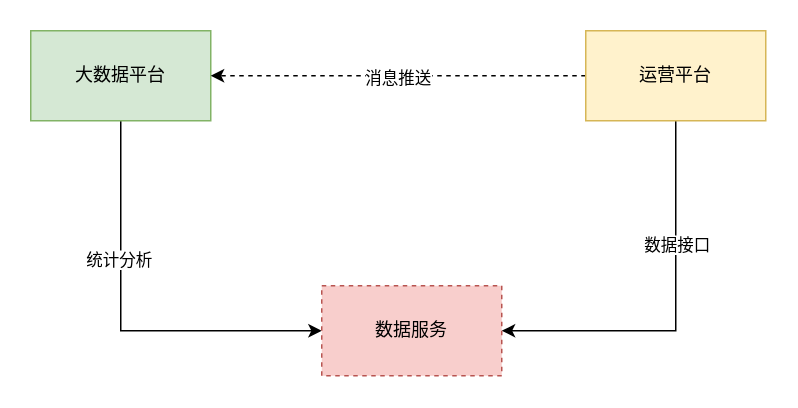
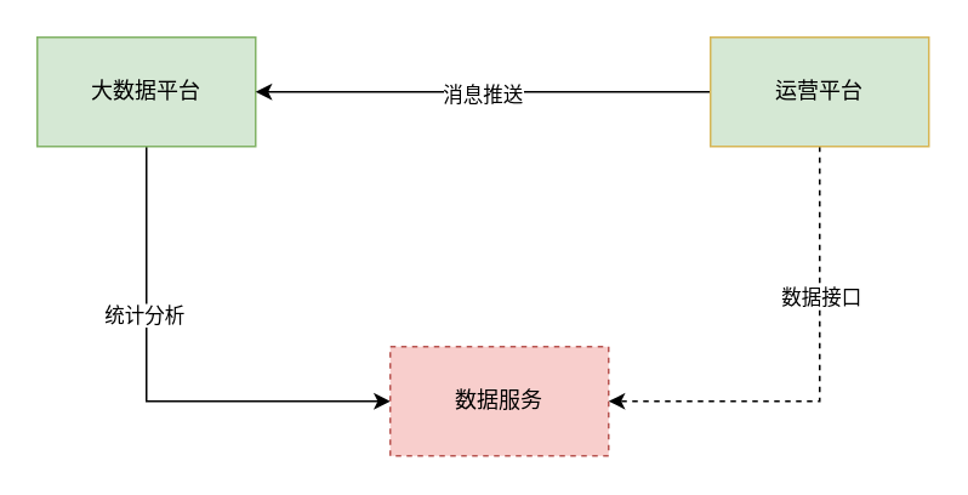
  <mxCell id="0" />
  <mxCell id="1" parent="0" />
  <mxCell id="2" style="edgeStyle=orthogonalEdgeStyle;rounded=0;orthogonalLoop=1;jettySize=auto;html=1;exitX=0.5;exitY=1;exitDx=0;exitDy=0;entryX=0;entryY=0.5;entryDx=0;entryDy=0;" edge="1" parent="1" source="4" target="10"><mxGeometry relative="1" as="geometry" /></mxCell>
  <mxCell id="3" value="统计分析" style="edgeLabel;html=1;align=center;verticalAlign=middle;resizable=0;points=[];" vertex="1" connectable="0" parent="2"><mxGeometry x="-0.329" y="-2" relative="1" as="geometry"><mxPoint as="offset" /></mxGeometry></mxCell>
  <mxCell id="4" value="大数据平台" style="rounded=0;whiteSpace=wrap;html=1;fillColor=#d5e8d4;strokeColor=#82b366;" vertex="1" parent="1"><mxGeometry x="20" y="20" width="120" height="60" as="geometry" /></mxCell>
- <mxCell id="5" style="edgeStyle=orthogonalEdgeStyle;rounded=0;orthogonalLoop=1;jettySize=auto;html=1;exitX=0.5;exitY=1;exitDx=0;exitDy=0;entryX=1;entryY=0.5;entryDx=0;entryDy=0;" edge="1" parent="1" source="9" target="10"><mxGeometry relative="1" as="geometry" /></mxCell>
+ <mxCell id="5" style="edgeStyle=orthogonalEdgeStyle;rounded=0;orthogonalLoop=1;jettySize=auto;html=1;exitX=0.5;exitY=1;exitDx=0;exitDy=0;entryX=1;entryY=0.5;entryDx=0;entryDy=0;dashed=1;" edge="1" parent="1" source="9" target="10"><mxGeometry relative="1" as="geometry" /></mxCell>
  <mxCell id="6" value="数据接口" style="edgeLabel;html=1;align=center;verticalAlign=middle;resizable=0;points=[];" vertex="1" connectable="0" parent="5"><mxGeometry x="-0.359" relative="1" as="geometry"><mxPoint as="offset" /></mxGeometry></mxCell>
- <mxCell id="7" style="edgeStyle=orthogonalEdgeStyle;rounded=0;orthogonalLoop=1;jettySize=auto;html=1;exitX=0;exitY=0.5;exitDx=0;exitDy=0;entryX=1;entryY=0.5;entryDx=0;entryDy=0;dashed=1;" edge="1" parent="1" source="9" target="4"><mxGeometry relative="1" as="geometry" /></mxCell>
+ <mxCell id="7" style="edgeStyle=orthogonalEdgeStyle;rounded=0;orthogonalLoop=1;jettySize=auto;html=1;exitX=0;exitY=0.5;exitDx=0;exitDy=0;entryX=1;entryY=0.5;entryDx=0;entryDy=0;" edge="1" parent="1" source="9" target="4"><mxGeometry relative="1" as="geometry" /></mxCell>
  <mxCell id="8" value="消息推送" style="edgeLabel;html=1;align=center;verticalAlign=middle;resizable=0;points=[];" vertex="1" connectable="0" parent="7"><mxGeometry x="0.008" y="1" relative="1" as="geometry"><mxPoint as="offset" /></mxGeometry></mxCell>
- <mxCell id="9" value="运营平台" style="rounded=0;whiteSpace=wrap;html=1;fillColor=#fff2cc;strokeColor=#d6b656;" vertex="1" parent="1"><mxGeometry x="390" y="20" width="120" height="60" as="geometry" /></mxCell>
+ <mxCell id="9" value="运营平台" style="rounded=0;whiteSpace=wrap;html=1;fillColor=#d5e8d4;strokeColor=#d6b656;" vertex="1" parent="1"><mxGeometry x="390" y="20" width="120" height="60" as="geometry" /></mxCell>
  <mxCell id="10" value="数据服务" style="rounded=0;whiteSpace=wrap;html=1;fillColor=#f8cecc;strokeColor=#b85450;dashed=1;" vertex="1" parent="1"><mxGeometry x="214" y="190" width="120" height="60" as="geometry" /></mxCell>
